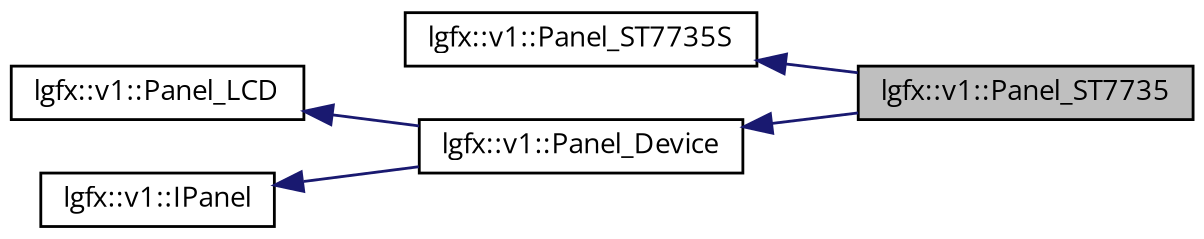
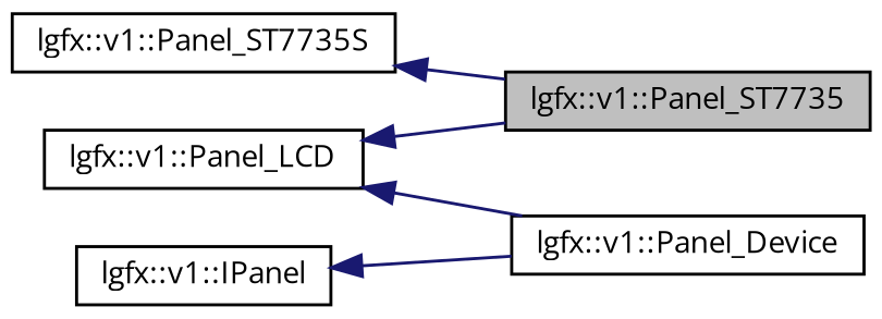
  digraph {
    fontname="Open Sans"
    rankdir=LR
    node [color=black fillcolor=white fontname="Open Sans" fontsize=10 shape=record style=filled]
    edge [color=midnightblue dir=back fontname="Open Sans" fontsize=10 labelfontname=Helvetica labelfontsize=10 style=solid]
    n1 [fillcolor=grey75 fontcolor=black height=0.2 label="lgfx::v1::Panel_ST7735" width=0.4]
    n2 [height=0.2 label="lgfx::v1::Panel_ST7735S" width=0.4]
    n3 [height=0.2 label="lgfx::v1::Panel_LCD" width=0.4]
    n4 [height=0.2 label="lgfx::v1::Panel_Device" width=0.4]
    n5 [height=0.2 label="lgfx::v1::IPanel" width=0.4]
    n2 -> n1
-   n4 -> n1
+   n3 -> n1
    n3 -> n4
    n5 -> n4
  }
